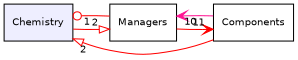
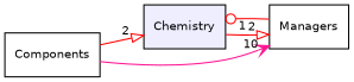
  digraph {
    compound=true
    rankdir=LR
    node [fontname=Helvetica fontsize=10 shape=box]
    edge [arrowhead=onormal color=red headlabel=2 labeldistance=1.5 labelfontname=Helvetica labelfontsize=10]
    n1 [fillcolor="#eeeeff" label=Chemistry pencolor=black style=filled]
    n2 [label=Managers]
    n3 [label=Components]
    n1 -> n2
    n2 -> n1 [arrowhead=odot headlabel=1]
-   n2 -> n3 [arrowhead=vee headlabel=11]
    n3 -> n1
    n3 -> n2 [arrowhead=vee color=deeppink headlabel=10]
  }
